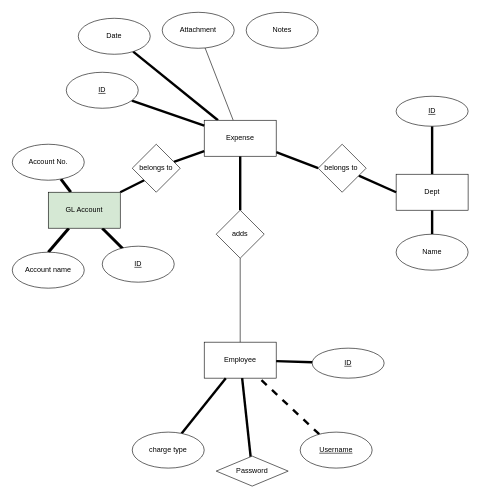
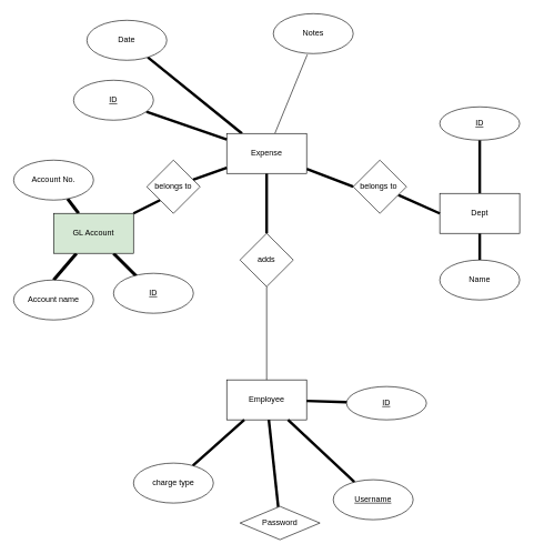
  <mxCell id="0" />
  <mxCell id="1" parent="0" />
  <mxCell id="2" style="edgeStyle=none;html=1;entryX=0.5;entryY=1;entryDx=0;entryDy=0;endArrow=none;endFill=0;strokeWidth=4;" parent="1" source="4" target="28" edge="1"><mxGeometry relative="1" as="geometry" /></mxCell>
  <mxCell id="3" value="" style="edgeStyle=none;html=1;endArrow=none;endFill=0;strokeWidth=4;" parent="1" source="4" target="27" edge="1"><mxGeometry relative="1" as="geometry" /></mxCell>
  <mxCell id="4" value="Dept" style="rounded=0;whiteSpace=wrap;html=1;" parent="1" vertex="1"><mxGeometry x="660" y="290" width="120" height="60" as="geometry" /></mxCell>
  <mxCell id="5" value="Employee" style="rounded=0;whiteSpace=wrap;html=1;" parent="1" vertex="1"><mxGeometry x="340" y="570" width="120" height="60" as="geometry" /></mxCell>
  <mxCell id="6" style="edgeStyle=none;html=1;entryX=0;entryY=1;entryDx=0;entryDy=0;endArrow=none;endFill=0;strokeWidth=4;" edge="1" parent="1" source="10" target="23"><mxGeometry relative="1" as="geometry" /></mxCell>
  <mxCell id="7" style="edgeStyle=none;html=1;endArrow=none;endFill=0;strokeWidth=5;" edge="1" parent="1" source="10" target="26"><mxGeometry relative="1" as="geometry" /></mxCell>
  <mxCell id="8" style="edgeStyle=none;html=1;entryX=0.5;entryY=0;entryDx=0;entryDy=0;endArrow=none;endFill=0;strokeWidth=5;" edge="1" parent="1" source="10" target="40"><mxGeometry relative="1" as="geometry" /></mxCell>
  <mxCell id="9" style="edgeStyle=none;html=1;entryX=0.317;entryY=0.133;entryDx=0;entryDy=0;entryPerimeter=0;endArrow=none;endFill=0;strokeWidth=5;" edge="1" parent="1" source="10" target="33"><mxGeometry relative="1" as="geometry" /></mxCell>
  <mxCell id="10" value="GL Account" style="rounded=0;whiteSpace=wrap;html=1;fillColor=#d5e8d4;" parent="1" vertex="1"><mxGeometry x="80" y="320" width="120" height="60" as="geometry" /></mxCell>
  <mxCell id="11" style="edgeStyle=none;html=1;endArrow=none;endFill=0;strokeWidth=4;" parent="1" source="16" target="17" edge="1"><mxGeometry relative="1" as="geometry" /></mxCell>
- <mxCell id="12" style="edgeStyle=none;html=1;endArrow=none;endFill=0;" parent="1" source="16" target="18" edge="1"><mxGeometry relative="1" as="geometry" /></mxCell>
+ <mxCell id="13" style="edgeStyle=none;html=1;entryX=0.425;entryY=1.025;entryDx=0;entryDy=0;entryPerimeter=0;endArrow=none;endFill=0;" parent="1" source="16" target="19" edge="1"><mxGeometry relative="1" as="geometry" /></mxCell>
  <mxCell id="14" style="edgeStyle=none;html=1;entryX=0;entryY=0.5;entryDx=0;entryDy=0;endArrow=none;endFill=0;strokeWidth=4;" parent="1" source="16" target="25" edge="1"><mxGeometry relative="1" as="geometry" /></mxCell>
  <mxCell id="15" value="" style="edgeStyle=none;html=1;fontSize=9;endArrow=none;endFill=0;strokeWidth=4;" parent="1" source="16" target="21" edge="1"><mxGeometry relative="1" as="geometry" /></mxCell>
  <mxCell id="16" value="Expense" style="rounded=0;whiteSpace=wrap;html=1;" parent="1" vertex="1"><mxGeometry x="340" y="200" width="120" height="60" as="geometry" /></mxCell>
  <mxCell id="17" value="Date" style="ellipse;whiteSpace=wrap;html=1;" parent="1" vertex="1"><mxGeometry x="130" y="30" width="120" height="60" as="geometry" /></mxCell>
- <mxCell id="18" value="Attachment" style="ellipse;whiteSpace=wrap;html=1;" parent="1" vertex="1"><mxGeometry x="270" y="20" width="120" height="60" as="geometry" /></mxCell>
  <mxCell id="19" value="Notes" style="ellipse;whiteSpace=wrap;html=1;" parent="1" vertex="1"><mxGeometry x="410" y="20" width="120" height="60" as="geometry" /></mxCell>
  <mxCell id="20" style="edgeStyle=none;html=1;endArrow=none;endFill=0;strokeWidth=1;" parent="1" source="21" target="5" edge="1"><mxGeometry relative="1" as="geometry" /></mxCell>
  <mxCell id="21" value="adds" style="rhombus;whiteSpace=wrap;html=1;" parent="1" vertex="1"><mxGeometry x="360" y="350" width="80" height="80" as="geometry" /></mxCell>
  <mxCell id="22" style="edgeStyle=none;html=1;endArrow=none;endFill=0;strokeWidth=4;" edge="1" parent="1" source="23" target="16"><mxGeometry relative="1" as="geometry" /></mxCell>
  <mxCell id="23" value="belongs to" style="rhombus;whiteSpace=wrap;html=1;" parent="1" vertex="1"><mxGeometry x="220" y="240" width="80" height="80" as="geometry" /></mxCell>
  <mxCell id="24" style="edgeStyle=none;html=1;entryX=0;entryY=0.5;entryDx=0;entryDy=0;endArrow=none;endFill=0;strokeWidth=4;" parent="1" source="25" target="4" edge="1"><mxGeometry relative="1" as="geometry" /></mxCell>
  <mxCell id="25" value="belongs to&amp;nbsp;" style="rhombus;whiteSpace=wrap;html=1;" parent="1" vertex="1"><mxGeometry x="530" y="240" width="80" height="80" as="geometry" /></mxCell>
  <mxCell id="26" value="Account No." style="ellipse;whiteSpace=wrap;html=1;" parent="1" vertex="1"><mxGeometry x="20" y="240" width="120" height="60" as="geometry" /></mxCell>
  <mxCell id="27" value="Name" style="ellipse;whiteSpace=wrap;html=1;" parent="1" vertex="1"><mxGeometry x="660" y="390" width="120" height="60" as="geometry" /></mxCell>
  <mxCell id="28" value="ID" style="ellipse;whiteSpace=wrap;html=1;fontStyle=4" parent="1" vertex="1"><mxGeometry x="660" y="160" width="120" height="50" as="geometry" /></mxCell>
  <mxCell id="29" value="" style="edgeStyle=none;html=1;endArrow=none;endFill=0;strokeWidth=4;" parent="1" source="30" target="16" edge="1"><mxGeometry relative="1" as="geometry" /></mxCell>
  <mxCell id="30" value="ID" style="ellipse;whiteSpace=wrap;html=1;fontStyle=4" parent="1" vertex="1"><mxGeometry x="110" y="120" width="120" height="60" as="geometry" /></mxCell>
  <mxCell id="31" style="edgeStyle=none;html=1;endArrow=none;endFill=0;strokeWidth=4;" parent="1" source="32" target="5" edge="1"><mxGeometry relative="1" as="geometry" /></mxCell>
  <mxCell id="32" value="ID&lt;br&gt;" style="ellipse;whiteSpace=wrap;html=1;fontStyle=4" parent="1" vertex="1"><mxGeometry x="520" y="580" width="120" height="50" as="geometry" /></mxCell>
  <mxCell id="33" value="ID" style="ellipse;whiteSpace=wrap;html=1;fontStyle=4" parent="1" vertex="1"><mxGeometry x="170" y="410" width="120" height="60" as="geometry" /></mxCell>
- <mxCell id="34" style="edgeStyle=none;html=1;endArrow=none;endFill=0;strokeWidth=4;dashed=1;" parent="1" source="35" target="5" edge="1"><mxGeometry relative="1" as="geometry" /></mxCell>
+ <mxCell id="34" style="edgeStyle=none;html=1;endArrow=none;endFill=0;strokeWidth=4;" parent="1" source="35" target="5" edge="1"><mxGeometry relative="1" as="geometry" /></mxCell>
  <mxCell id="35" value="Username" style="ellipse;whiteSpace=wrap;html=1;fontStyle=4" parent="1" vertex="1"><mxGeometry x="500" y="720" width="120" height="60" as="geometry" /></mxCell>
  <mxCell id="36" style="edgeStyle=none;html=1;endArrow=none;endFill=0;strokeWidth=4;" parent="1" source="37" target="5" edge="1"><mxGeometry relative="1" as="geometry" /></mxCell>
  <mxCell id="37" value="Password" style="rhombus;whiteSpace=wrap;html=1;" parent="1" vertex="1"><mxGeometry x="360" y="760" width="120" height="50" as="geometry" /></mxCell>
  <mxCell id="38" style="edgeStyle=none;html=1;endArrow=none;endFill=0;strokeWidth=4;" parent="1" source="39" target="5" edge="1"><mxGeometry relative="1" as="geometry" /></mxCell>
- <mxCell id="39" value="charge type" style="ellipse;whiteSpace=wrap;html=1;" parent="1" vertex="1"><mxGeometry x="220" y="720" width="120" height="60" as="geometry" /></mxCell>
+ <mxCell id="39" value="charge type" style="ellipse;whiteSpace=wrap;html=1;" parent="1" vertex="1"><mxGeometry x="200" y="695" width="120" height="60" as="geometry" /></mxCell>
  <mxCell id="40" value="Account name" style="ellipse;whiteSpace=wrap;html=1;" parent="1" vertex="1"><mxGeometry x="20" y="420" width="120" height="60" as="geometry" /></mxCell>
